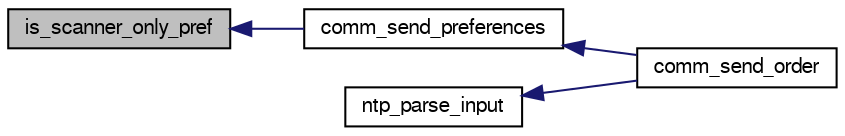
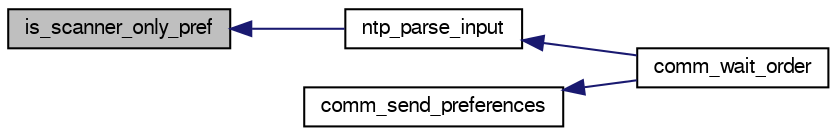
  digraph {
    rankdir=LR
    node [color=black fontname=FreeSans fontsize=10 shape=record]
    edge [color=midnightblue dir=back fontname=FreeSans fontsize=10 labelfontname=FreeSans labelfontsize=10 style=solid]
    n1 [fillcolor=grey75 fontcolor=black height=0.2 label=is_scanner_only_pref style=filled width=0.4]
    n2 [height=0.2 label=comm_send_preferences width=0.4]
-   n3 [height=0.2 label=comm_send_order width=0.4]
+   n3 [height=0.2 label=comm_wait_order width=0.4]
    n4 [height=0.2 label=ntp_parse_input width=0.4]
-   n1 -> n2
+   n1 -> n4
    n2 -> n3
    n4 -> n3
  }
